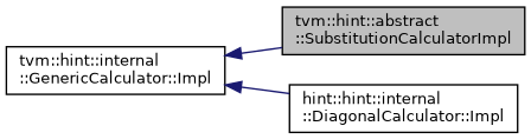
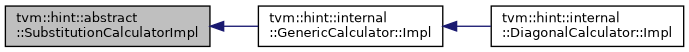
  digraph {
    rankdir=LR
    node [color=black fillcolor=white fontname=Helvetica fontsize=10 shape=record style=filled]
    edge [color=midnightblue dir=back fontname=Helvetica fontsize=10 labelfontname=Helvetica labelfontsize=10 style=solid]
    n1 [fillcolor=grey75 fontcolor=black height=0.2 label="tvm::hint::abstract\l::SubstitutionCalculatorImpl" width=0.4]
    n2 [height=0.2 label="tvm::hint::internal\l::GenericCalculator::Impl" width=0.4]
-   n3 [height=0.2 label="hint::hint::internal\l::DiagonalCalculator::Impl" width=0.4]
-   n2 -> n1
+   n3 [height=0.2 label="tvm::hint::internal\l::DiagonalCalculator::Impl" width=0.4]
+   n1 -> n2
    n2 -> n3
  }
